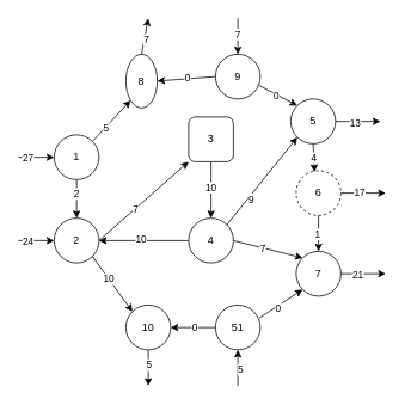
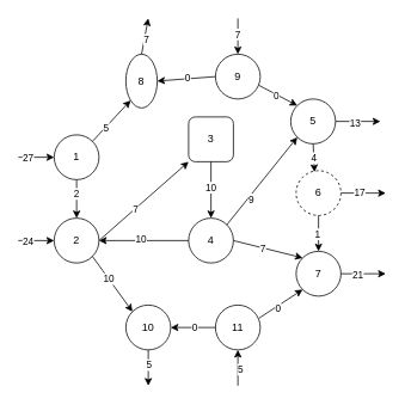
  <mxCell id="0" />
  <mxCell id="1" parent="0" />
  <mxCell id="2" style="edgeStyle=orthogonalEdgeStyle;rounded=0;orthogonalLoop=1;jettySize=auto;html=1;exitX=0.5;exitY=1;exitDx=0;exitDy=0;entryX=0.5;entryY=0;entryDx=0;entryDy=0;" edge="1" parent="1" source="4" target="5"><mxGeometry relative="1" as="geometry" /></mxCell>
  <mxCell id="3" value="&lt;div&gt;2&lt;/div&gt;" style="edgeLabel;html=1;align=center;verticalAlign=middle;resizable=0;points=[];" vertex="1" connectable="0" parent="2"><mxGeometry x="-0.325" y="-1" relative="1" as="geometry"><mxPoint as="offset" /></mxGeometry></mxCell>
  <mxCell id="4" value="&lt;div&gt;1&lt;/div&gt;" style="ellipse;whiteSpace=wrap;html=1;" vertex="1" parent="1"><mxGeometry x="60" y="150" width="50" height="50" as="geometry" /></mxCell>
  <mxCell id="5" value="&lt;div&gt;2&lt;/div&gt;" style="ellipse;whiteSpace=wrap;html=1;" vertex="1" parent="1"><mxGeometry x="60" y="243" width="50" height="50" as="geometry" /></mxCell>
  <mxCell id="6" value="" style="endArrow=classic;html=1;rounded=0;entryX=0;entryY=0.5;entryDx=0;entryDy=0;" edge="1" parent="1" target="4"><mxGeometry width="50" height="50" relative="1" as="geometry"><mxPoint x="20" y="175" as="sourcePoint" /><mxPoint x="270" y="170" as="targetPoint" /></mxGeometry></mxCell>
  <mxCell id="7" value="&lt;div&gt;27&lt;/div&gt;" style="edgeLabel;html=1;align=center;verticalAlign=middle;resizable=0;points=[];" vertex="1" connectable="0" parent="6"><mxGeometry x="-0.665" relative="1" as="geometry"><mxPoint x="3" as="offset" /></mxGeometry></mxCell>
  <mxCell id="8" value="" style="endArrow=classic;html=1;rounded=0;entryX=0;entryY=0.5;entryDx=0;entryDy=0;" edge="1" parent="1" target="5"><mxGeometry width="50" height="50" relative="1" as="geometry"><mxPoint x="20" y="268" as="sourcePoint" /><mxPoint x="70" y="185" as="targetPoint" /></mxGeometry></mxCell>
  <mxCell id="9" value="&lt;div&gt;24&lt;/div&gt;" style="edgeLabel;html=1;align=center;verticalAlign=middle;resizable=0;points=[];" vertex="1" connectable="0" parent="8"><mxGeometry x="-0.597" relative="1" as="geometry"><mxPoint x="2" as="offset" /></mxGeometry></mxCell>
  <mxCell id="10" value="&lt;div&gt;3&lt;/div&gt;" style="whiteSpace=wrap;html=1;rounded=1;" vertex="1" parent="1"><mxGeometry x="210" y="130" width="50" height="50" as="geometry" /></mxCell>
  <mxCell id="11" value="" style="endArrow=classic;html=1;rounded=0;entryX=0;entryY=1;entryDx=0;entryDy=0;exitX=1;exitY=0.5;exitDx=0;exitDy=0;" edge="1" parent="1" source="5" target="10"><mxGeometry width="50" height="50" relative="1" as="geometry"><mxPoint x="65" y="330" as="sourcePoint" /><mxPoint x="105" y="330" as="targetPoint" /></mxGeometry></mxCell>
  <mxCell id="12" value="&lt;div&gt;7&lt;/div&gt;" style="edgeLabel;html=1;align=center;verticalAlign=middle;resizable=0;points=[];" vertex="1" connectable="0" parent="11"><mxGeometry x="-0.187" relative="1" as="geometry"><mxPoint as="offset" /></mxGeometry></mxCell>
  <mxCell id="13" value="7" style="ellipse;whiteSpace=wrap;html=1;" vertex="1" parent="1"><mxGeometry x="330" y="280" width="50" height="50" as="geometry" /></mxCell>
  <mxCell id="14" value="" style="endArrow=classic;html=1;rounded=0;entryX=0;entryY=0;entryDx=0;entryDy=0;exitX=1;exitY=1;exitDx=0;exitDy=0;" edge="1" parent="1" source="5" target="51"><mxGeometry width="50" height="50" relative="1" as="geometry"><mxPoint x="113" y="296" as="sourcePoint" /><mxPoint x="165" y="343" as="targetPoint" /></mxGeometry></mxCell>
  <mxCell id="15" value="&lt;div&gt;10&lt;/div&gt;" style="edgeLabel;html=1;align=center;verticalAlign=middle;resizable=0;points=[];" vertex="1" connectable="0" parent="14"><mxGeometry x="-0.187" relative="1" as="geometry"><mxPoint as="offset" /></mxGeometry></mxCell>
  <mxCell id="16" value="&lt;div&gt;5&lt;/div&gt;" style="ellipse;whiteSpace=wrap;html=1;" vertex="1" parent="1"><mxGeometry x="324" y="110" width="50" height="50" as="geometry" /></mxCell>
  <mxCell id="17" value="4" style="ellipse;whiteSpace=wrap;html=1;" vertex="1" parent="1"><mxGeometry x="210" y="243" width="50" height="50" as="geometry" /></mxCell>
  <mxCell id="18" value="6" style="ellipse;whiteSpace=wrap;html=1;dashed=1;" vertex="1" parent="1"><mxGeometry x="330" y="190" width="50" height="50" as="geometry" /></mxCell>
  <mxCell id="19" value="" style="endArrow=classic;html=1;rounded=0;exitX=0.5;exitY=1;exitDx=0;exitDy=0;" edge="1" parent="1" source="51"><mxGeometry width="50" height="50" relative="1" as="geometry"><mxPoint x="60" y="-20" as="sourcePoint" /><mxPoint x="165" y="430" as="targetPoint" /></mxGeometry></mxCell>
  <mxCell id="20" value="5" style="edgeLabel;html=1;align=center;verticalAlign=middle;resizable=0;points=[];" vertex="1" connectable="0" parent="19"><mxGeometry x="-0.188" relative="1" as="geometry"><mxPoint as="offset" /></mxGeometry></mxCell>
  <mxCell id="21" value="" style="endArrow=classic;html=1;rounded=0;entryX=0;entryY=1;entryDx=0;entryDy=0;exitX=1;exitY=0;exitDx=0;exitDy=0;" edge="1" parent="1" source="4" target="41"><mxGeometry width="50" height="50" relative="1" as="geometry"><mxPoint x="70" y="-10" as="sourcePoint" /><mxPoint x="120" y="-60" as="targetPoint" /></mxGeometry></mxCell>
  <mxCell id="22" value="5" style="edgeLabel;html=1;align=center;verticalAlign=middle;resizable=0;points=[];" vertex="1" connectable="0" parent="21"><mxGeometry x="-0.304" relative="1" as="geometry"><mxPoint as="offset" /></mxGeometry></mxCell>
  <mxCell id="23" value="" style="endArrow=classic;html=1;rounded=0;exitX=0.5;exitY=1;exitDx=0;exitDy=0;entryX=0.5;entryY=0;entryDx=0;entryDy=0;" edge="1" parent="1" source="10" target="17"><mxGeometry width="50" height="50" relative="1" as="geometry"><mxPoint x="70" y="-10" as="sourcePoint" /><mxPoint x="200" y="230" as="targetPoint" /></mxGeometry></mxCell>
  <mxCell id="24" value="10" style="edgeLabel;html=1;align=center;verticalAlign=middle;resizable=0;points=[];" vertex="1" connectable="0" parent="23"><mxGeometry x="-0.101" y="-1" relative="1" as="geometry"><mxPoint as="offset" /></mxGeometry></mxCell>
  <mxCell id="25" value="" style="endArrow=classic;html=1;rounded=0;entryX=1;entryY=0.5;entryDx=0;entryDy=0;exitX=0;exitY=0.5;exitDx=0;exitDy=0;" edge="1" parent="1" source="17" target="5"><mxGeometry width="50" height="50" relative="1" as="geometry"><mxPoint x="320" y="200" as="sourcePoint" /><mxPoint x="370" y="150" as="targetPoint" /></mxGeometry></mxCell>
  <mxCell id="26" value="10" style="edgeLabel;html=1;align=center;verticalAlign=middle;resizable=0;points=[];" vertex="1" connectable="0" parent="25"><mxGeometry x="0.08" y="-2" relative="1" as="geometry"><mxPoint as="offset" /></mxGeometry></mxCell>
  <mxCell id="27" value="" style="endArrow=classic;html=1;rounded=0;entryX=0;entryY=1;entryDx=0;entryDy=0;exitX=1;exitY=0;exitDx=0;exitDy=0;" edge="1" parent="1" source="17" target="16"><mxGeometry width="50" height="50" relative="1" as="geometry"><mxPoint x="70" y="-10" as="sourcePoint" /><mxPoint x="120" y="-60" as="targetPoint" /></mxGeometry></mxCell>
  <mxCell id="28" value="9" style="edgeLabel;html=1;align=center;verticalAlign=middle;resizable=0;points=[];" vertex="1" connectable="0" parent="27"><mxGeometry x="-0.06" relative="1" as="geometry"><mxPoint x="-10" y="17" as="offset" /></mxGeometry></mxCell>
  <mxCell id="29" value="" style="endArrow=classic;html=1;rounded=0;entryX=0;entryY=0;entryDx=0;entryDy=0;exitX=1;exitY=0.5;exitDx=0;exitDy=0;" edge="1" parent="1" source="17" target="13"><mxGeometry width="50" height="50" relative="1" as="geometry"><mxPoint x="70" y="-10" as="sourcePoint" /><mxPoint x="120" y="-60" as="targetPoint" /></mxGeometry></mxCell>
  <mxCell id="30" value="7" style="edgeLabel;html=1;align=center;verticalAlign=middle;resizable=0;points=[];" vertex="1" connectable="0" parent="29"><mxGeometry x="-0.177" relative="1" as="geometry"><mxPoint as="offset" /></mxGeometry></mxCell>
  <mxCell id="31" value="" style="endArrow=classic;html=1;rounded=0;entryX=0.41;entryY=0.03;entryDx=0;entryDy=0;exitX=0.5;exitY=1;exitDx=0;exitDy=0;entryPerimeter=0;" edge="1" parent="1" source="16" target="18"><mxGeometry width="50" height="50" relative="1" as="geometry"><mxPoint x="70" y="-10" as="sourcePoint" /><mxPoint x="120" y="-60" as="targetPoint" /></mxGeometry></mxCell>
  <mxCell id="32" value="4" style="edgeLabel;html=1;align=center;verticalAlign=middle;resizable=0;points=[];" vertex="1" connectable="0" parent="31"><mxGeometry x="0.004" relative="1" as="geometry"><mxPoint as="offset" /></mxGeometry></mxCell>
  <mxCell id="33" value="" style="endArrow=classic;html=1;rounded=0;exitX=0.5;exitY=1;exitDx=0;exitDy=0;entryX=0.5;entryY=0;entryDx=0;entryDy=0;" edge="1" parent="1" source="18" target="13"><mxGeometry width="50" height="50" relative="1" as="geometry"><mxPoint x="70" y="-10" as="sourcePoint" /><mxPoint x="410" y="190" as="targetPoint" /></mxGeometry></mxCell>
  <mxCell id="34" value="1" style="edgeLabel;html=1;align=center;verticalAlign=middle;resizable=0;points=[];" vertex="1" connectable="0" parent="33"><mxGeometry x="-0.014" y="-2" relative="1" as="geometry"><mxPoint as="offset" /></mxGeometry></mxCell>
  <mxCell id="35" value="" style="endArrow=classic;html=1;rounded=0;exitX=1;exitY=0.5;exitDx=0;exitDy=0;" edge="1" parent="1" source="16"><mxGeometry width="50" height="50" relative="1" as="geometry"><mxPoint x="374" y="114.66" as="sourcePoint" /><mxPoint x="424" y="135" as="targetPoint" /></mxGeometry></mxCell>
  <mxCell id="36" value="13" style="edgeLabel;html=1;align=center;verticalAlign=middle;resizable=0;points=[];" vertex="1" connectable="0" parent="35"><mxGeometry x="-0.162" y="-1" relative="1" as="geometry"><mxPoint as="offset" /></mxGeometry></mxCell>
  <mxCell id="37" value="" style="endArrow=classic;html=1;rounded=0;exitX=1;exitY=0.5;exitDx=0;exitDy=0;" edge="1" parent="1" source="18"><mxGeometry width="50" height="50" relative="1" as="geometry"><mxPoint x="390" y="220" as="sourcePoint" /><mxPoint x="430" y="215" as="targetPoint" /></mxGeometry></mxCell>
  <mxCell id="38" value="17" style="edgeLabel;html=1;align=center;verticalAlign=middle;resizable=0;points=[];" vertex="1" connectable="0" parent="37"><mxGeometry x="-0.181" y="1" relative="1" as="geometry"><mxPoint as="offset" /></mxGeometry></mxCell>
  <mxCell id="39" value="" style="endArrow=classic;html=1;rounded=0;exitX=1;exitY=0.5;exitDx=0;exitDy=0;" edge="1" parent="1" source="13"><mxGeometry width="50" height="50" relative="1" as="geometry"><mxPoint x="380" y="290" as="sourcePoint" /><mxPoint x="430" y="305" as="targetPoint" /></mxGeometry></mxCell>
  <mxCell id="40" value="21" style="edgeLabel;html=1;align=center;verticalAlign=middle;resizable=0;points=[];" vertex="1" connectable="0" parent="39"><mxGeometry x="-0.291" relative="1" as="geometry"><mxPoint as="offset" /></mxGeometry></mxCell>
  <mxCell id="41" value="8" style="ellipse;whiteSpace=wrap;html=1;" vertex="1" parent="1"><mxGeometry x="140" y="60" width="35" height="60" as="geometry" /></mxCell>
  <mxCell id="42" value="9" style="ellipse;whiteSpace=wrap;html=1;" vertex="1" parent="1"><mxGeometry x="240" y="60" width="50" height="50" as="geometry" /></mxCell>
  <mxCell id="43" value="" style="endArrow=classic;html=1;rounded=0;exitX=0;exitY=0.5;exitDx=0;exitDy=0;entryX=1;entryY=0.5;entryDx=0;entryDy=0;" edge="1" parent="1" source="42" target="41"><mxGeometry width="50" height="50" relative="1" as="geometry"><mxPoint x="70" y="-10" as="sourcePoint" /><mxPoint x="120" y="-60" as="targetPoint" /></mxGeometry></mxCell>
  <mxCell id="44" value="0" style="edgeLabel;html=1;align=center;verticalAlign=middle;resizable=0;points=[];" vertex="1" connectable="0" parent="43"><mxGeometry x="-0.026" y="-1" relative="1" as="geometry"><mxPoint as="offset" /></mxGeometry></mxCell>
  <mxCell id="45" value="" style="endArrow=classic;html=1;rounded=0;entryX=0;entryY=0;entryDx=0;entryDy=0;exitX=0.961;exitY=0.69;exitDx=0;exitDy=0;exitPerimeter=0;" edge="1" parent="1" source="42" target="16"><mxGeometry width="50" height="50" relative="1" as="geometry"><mxPoint x="113" y="167" as="sourcePoint" /><mxPoint x="157" y="103" as="targetPoint" /></mxGeometry></mxCell>
  <mxCell id="46" value="0" style="edgeLabel;html=1;align=center;verticalAlign=middle;resizable=0;points=[];" vertex="1" connectable="0" parent="45"><mxGeometry x="-0.051" y="-1" relative="1" as="geometry"><mxPoint as="offset" /></mxGeometry></mxCell>
  <mxCell id="47" value="" style="endArrow=classic;html=1;rounded=0;entryX=0.5;entryY=0;entryDx=0;entryDy=0;" edge="1" parent="1" target="42"><mxGeometry width="50" height="50" relative="1" as="geometry"><mxPoint x="265" y="20" as="sourcePoint" /><mxPoint x="200" y="95" as="targetPoint" /></mxGeometry></mxCell>
  <mxCell id="48" value="7" style="edgeLabel;html=1;align=center;verticalAlign=middle;resizable=0;points=[];" vertex="1" connectable="0" parent="47"><mxGeometry x="-0.171" y="-1" relative="1" as="geometry"><mxPoint as="offset" /></mxGeometry></mxCell>
  <mxCell id="49" value="" style="endArrow=classic;html=1;rounded=0;exitX=0.5;exitY=0;exitDx=0;exitDy=0;" edge="1" parent="1" source="41"><mxGeometry width="50" height="50" relative="1" as="geometry"><mxPoint x="275" y="30" as="sourcePoint" /><mxPoint x="165" y="20" as="targetPoint" /></mxGeometry></mxCell>
  <mxCell id="50" value="7" style="edgeLabel;html=1;align=center;verticalAlign=middle;resizable=0;points=[];" vertex="1" connectable="0" parent="49"><mxGeometry x="-0.14" y="-2" relative="1" as="geometry"><mxPoint as="offset" /></mxGeometry></mxCell>
  <mxCell id="51" value="10" style="ellipse;whiteSpace=wrap;html=1;" vertex="1" parent="1"><mxGeometry x="140" y="340" width="50" height="50" as="geometry" /></mxCell>
- <mxCell id="52" value="&lt;div&gt;51&lt;/div&gt;" style="ellipse;whiteSpace=wrap;html=1;" vertex="1" parent="1"><mxGeometry x="240" y="340" width="50" height="50" as="geometry" /></mxCell>
+ <mxCell id="52" value="&lt;div&gt;11&lt;/div&gt;" style="ellipse;whiteSpace=wrap;html=1;" vertex="1" parent="1"><mxGeometry x="240" y="340" width="50" height="50" as="geometry" /></mxCell>
  <mxCell id="53" value="" style="endArrow=classic;html=1;rounded=0;entryX=1;entryY=0.5;entryDx=0;entryDy=0;exitX=0;exitY=0.5;exitDx=0;exitDy=0;" edge="1" parent="1" source="52" target="51"><mxGeometry width="50" height="50" relative="1" as="geometry"><mxPoint x="70" y="-10" as="sourcePoint" /><mxPoint x="120" y="-60" as="targetPoint" /></mxGeometry></mxCell>
  <mxCell id="54" value="0" style="edgeLabel;html=1;align=center;verticalAlign=middle;resizable=0;points=[];" vertex="1" connectable="0" parent="53"><mxGeometry x="-0.026" y="-1" relative="1" as="geometry"><mxPoint as="offset" /></mxGeometry></mxCell>
  <mxCell id="55" value="" style="endArrow=classic;html=1;rounded=0;entryX=0;entryY=1;entryDx=0;entryDy=0;exitX=0.975;exitY=0.29;exitDx=0;exitDy=0;exitPerimeter=0;" edge="1" parent="1" source="52" target="13"><mxGeometry width="50" height="50" relative="1" as="geometry"><mxPoint x="300" y="350" as="sourcePoint" /><mxPoint x="200" y="375" as="targetPoint" /></mxGeometry></mxCell>
  <mxCell id="56" value="0" style="edgeLabel;html=1;align=center;verticalAlign=middle;resizable=0;points=[];" vertex="1" connectable="0" parent="55"><mxGeometry x="-0.196" y="-2" relative="1" as="geometry"><mxPoint as="offset" /></mxGeometry></mxCell>
  <mxCell id="57" value="" style="endArrow=classic;html=1;rounded=0;entryX=0.5;entryY=1;entryDx=0;entryDy=0;" edge="1" parent="1" target="52"><mxGeometry width="50" height="50" relative="1" as="geometry"><mxPoint x="265" y="430" as="sourcePoint" /><mxPoint x="260" y="390" as="targetPoint" /></mxGeometry></mxCell>
  <mxCell id="58" value="5" style="edgeLabel;html=1;align=center;verticalAlign=middle;resizable=0;points=[];" vertex="1" connectable="0" parent="57"><mxGeometry x="-0.053" y="-2" relative="1" as="geometry"><mxPoint as="offset" /></mxGeometry></mxCell>
